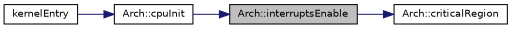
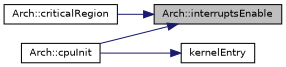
  digraph {
    rankdir=RL
    node [color=black fillcolor=white fontname=Helvetica fontsize=10 shape=record style=filled]
    edge [color=midnightblue dir=back fontname=Helvetica fontsize=10 labelfontname=Helvetica labelfontsize=10 style=solid]
    n1 [fillcolor=grey75 fontcolor=black height=0.2 label="Arch::interruptsEnable" width=0.4]
    n2 [height=0.2 label="Arch::criticalRegion" width=0.4]
    n3 [height=0.2 label="Arch::cpuInit" width=0.4]
    n4 [height=0.2 label=kernelEntry width=0.4]
-   n2 -> n1
+   n1 -> n2
    n1 -> n3
-   n3 -> n4
+   n4 -> n3
  }
